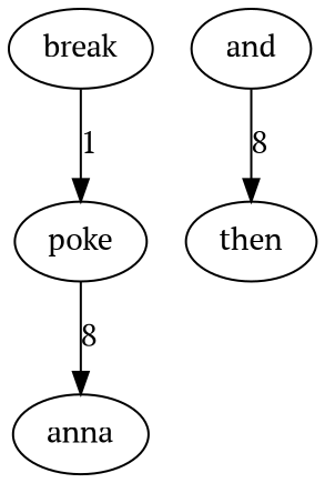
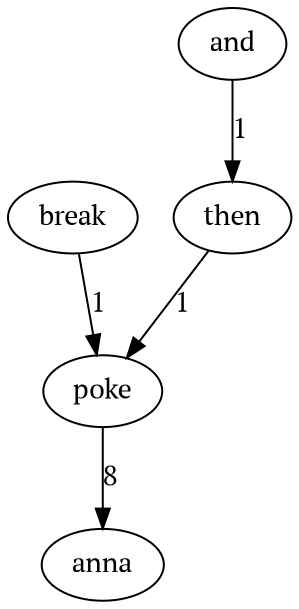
  digraph {
    fontname="PT Serif"
    node [fontname="PT Serif"]
    edge [fontname="PT Serif"]
    break
    poke
    anna
    and
    then
    break -> poke [label=1]
    poke -> anna [label=8]
-   and -> then [label=8]
+   and -> then [label=1]
+   then -> poke [label=1]
  }
